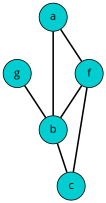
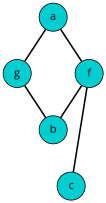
  digraph {
    fontname="Open Sans"
    node [fillcolor=darkturquoise fontname="Open Sans" shape=circle style=filled]
    edge [arrowhead=none fontname="Open Sans" penwidth=2]
    n1 [label=a]
    n2 [label=g]
    n3 [label=f]
    n4 [label=b]
    n5 [label=c]
-   n1 -> n4
+   n1 -> n2
    n1 -> n3
    n2 -> n4
    n3 -> n4
    n3 -> n5
-   n4 -> n5
  }
